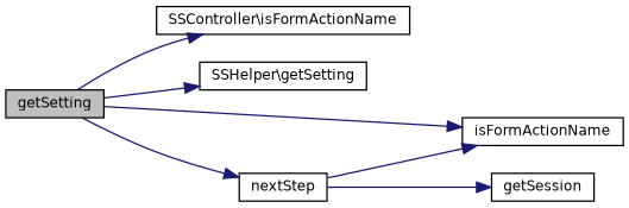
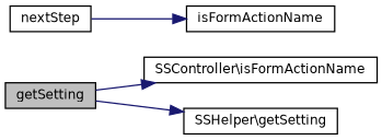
  digraph {
    rankdir=LR
    node [color=black fillcolor=white fontname=Helvetica fontsize=10 shape=record style=filled]
    edge [color=midnightblue fontname=Helvetica fontsize=10 labelfontname=Helvetica labelfontsize=10 style=solid]
    n1 [fillcolor=grey75 fontcolor=black height=0.2 label=getSetting width=0.4]
    n2 [height=0.2 label="SSController\\isFormActionName" width=0.4]
    n3 [height=0.2 label="SSHelper\\getSetting" width=0.4]
    n4 [height=0.2 label=isFormActionName width=0.4]
    n5 [height=0.2 label=nextStep width=0.4]
-   n6 [height=0.2 label=getSession width=0.4]
    n1 -> n2
    n1 -> n3
-   n1 -> n4
-   n1 -> n5
    n5 -> n4
-   n5 -> n6
  }
